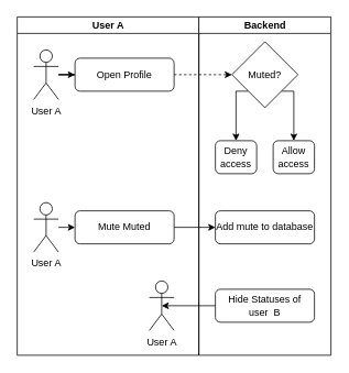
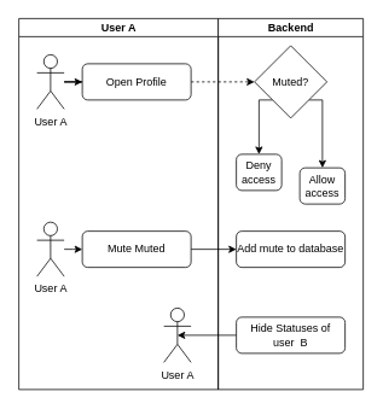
  <mxCell id="0" />
  <mxCell id="1" parent="0" />
  <mxCell id="2" style="edgeStyle=orthogonalEdgeStyle;rounded=0;orthogonalLoop=1;jettySize=auto;html=1;" parent="1" source="12" target="4" edge="1"><mxGeometry relative="1" as="geometry" /></mxCell>
  <mxCell id="3" style="edgeStyle=orthogonalEdgeStyle;rounded=0;orthogonalLoop=1;jettySize=auto;html=1;dashed=1;" parent="1" source="4" target="17" edge="1"><mxGeometry relative="1" as="geometry"><mxPoint x="260" y="90" as="targetPoint" /></mxGeometry></mxCell>
  <mxCell id="4" value="Open Profile" style="rounded=1;whiteSpace=wrap;html=1;fontSize=12;glass=0;strokeWidth=1;shadow=0;" parent="1" vertex="1"><mxGeometry x="90" y="70" width="120" height="40" as="geometry" /></mxCell>
  <mxCell id="5" style="edgeStyle=orthogonalEdgeStyle;rounded=0;orthogonalLoop=1;jettySize=auto;html=1;entryX=0;entryY=0.5;entryDx=0;entryDy=0;" parent="1" source="11" target="6" edge="1"><mxGeometry relative="1" as="geometry"><Array as="points"><mxPoint x="150" y="275" /></Array></mxGeometry></mxCell>
  <mxCell id="6" value="Add mute to database" style="rounded=1;whiteSpace=wrap;html=1;fontSize=12;glass=0;strokeWidth=1;shadow=0;" parent="1" vertex="1"><mxGeometry x="260" y="255" width="120" height="40" as="geometry" /></mxCell>
  <mxCell id="7" value="User A" style="swimlane;html=1;startSize=20;" parent="1" vertex="1"><mxGeometry x="20" y="20" width="220" height="410" as="geometry" /></mxCell>
  <mxCell id="8" value="User A" style="shape=umlActor;verticalLabelPosition=bottom;verticalAlign=top;html=1;outlineConnect=0;" parent="7" vertex="1"><mxGeometry x="160" y="320" width="30" height="60" as="geometry" /></mxCell>
  <mxCell id="9" style="edgeStyle=orthogonalEdgeStyle;rounded=0;orthogonalLoop=1;jettySize=auto;html=1;" parent="7" source="10" target="11" edge="1"><mxGeometry relative="1" as="geometry"><Array as="points"><mxPoint x="60" y="255" /><mxPoint x="60" y="255" /></Array></mxGeometry></mxCell>
  <mxCell id="10" value="User A" style="shape=umlActor;verticalLabelPosition=bottom;verticalAlign=top;html=1;outlineConnect=0;" parent="7" vertex="1"><mxGeometry x="20" y="225" width="30" height="60" as="geometry" /></mxCell>
  <mxCell id="11" value="Mute Muted" style="rounded=1;whiteSpace=wrap;html=1;fontSize=12;glass=0;strokeWidth=1;shadow=0;" parent="7" vertex="1"><mxGeometry x="70" y="235" width="120" height="40" as="geometry" /></mxCell>
  <mxCell id="12" value="User A" style="shape=umlActor;verticalLabelPosition=bottom;verticalAlign=top;html=1;outlineConnect=0;" parent="7" vertex="1"><mxGeometry x="20" y="40" width="30" height="60" as="geometry" /></mxCell>
  <mxCell id="13" value="Backend" style="swimlane;html=1;startSize=20;" parent="1" vertex="1"><mxGeometry x="240" y="20" width="160" height="410" as="geometry" /></mxCell>
  <mxCell id="14" value="Hide Statuses of user&amp;nbsp; B" style="rounded=1;whiteSpace=wrap;html=1;fontSize=12;glass=0;strokeWidth=1;shadow=0;" parent="13" vertex="1"><mxGeometry x="20" y="330" width="120" height="40" as="geometry" /></mxCell>
  <mxCell id="15" style="edgeStyle=orthogonalEdgeStyle;rounded=0;orthogonalLoop=1;jettySize=auto;html=1;exitX=1;exitY=1;exitDx=0;exitDy=0;" parent="13" source="17" target="18" edge="1"><mxGeometry relative="1" as="geometry"><Array as="points"><mxPoint x="115" y="90" /></Array></mxGeometry></mxCell>
  <mxCell id="16" style="edgeStyle=orthogonalEdgeStyle;rounded=0;orthogonalLoop=1;jettySize=auto;html=1;exitX=0;exitY=1;exitDx=0;exitDy=0;" parent="13" source="17" target="19" edge="1"><mxGeometry relative="1" as="geometry"><Array as="points"><mxPoint x="45" y="90" /></Array></mxGeometry></mxCell>
  <mxCell id="17" value="Muted?" style="rhombus;whiteSpace=wrap;html=1;" parent="13" vertex="1"><mxGeometry x="40" y="30" width="80" height="80" as="geometry" /></mxCell>
- <mxCell id="18" value="Allow access" style="rounded=1;whiteSpace=wrap;html=1;fontSize=12;glass=0;strokeWidth=1;shadow=0;" parent="13" vertex="1"><mxGeometry x="90" y="150" width="50" height="40" as="geometry" /></mxCell>
+ <mxCell id="18" value="Allow access" style="rounded=1;whiteSpace=wrap;html=1;fontSize=12;glass=0;strokeWidth=1;shadow=0;" parent="13" vertex="1"><mxGeometry x="90" y="165" width="50" height="40" as="geometry" /></mxCell>
  <mxCell id="19" value="Deny access" style="rounded=1;whiteSpace=wrap;html=1;fontSize=12;glass=0;strokeWidth=1;shadow=0;" parent="13" vertex="1"><mxGeometry x="20" y="150" width="50" height="40" as="geometry" /></mxCell>
  <mxCell id="20" style="edgeStyle=orthogonalEdgeStyle;rounded=0;orthogonalLoop=1;jettySize=auto;html=1;entryX=0.5;entryY=0.5;entryDx=0;entryDy=0;entryPerimeter=0;" parent="1" source="14" target="8" edge="1"><mxGeometry relative="1" as="geometry" /></mxCell>
